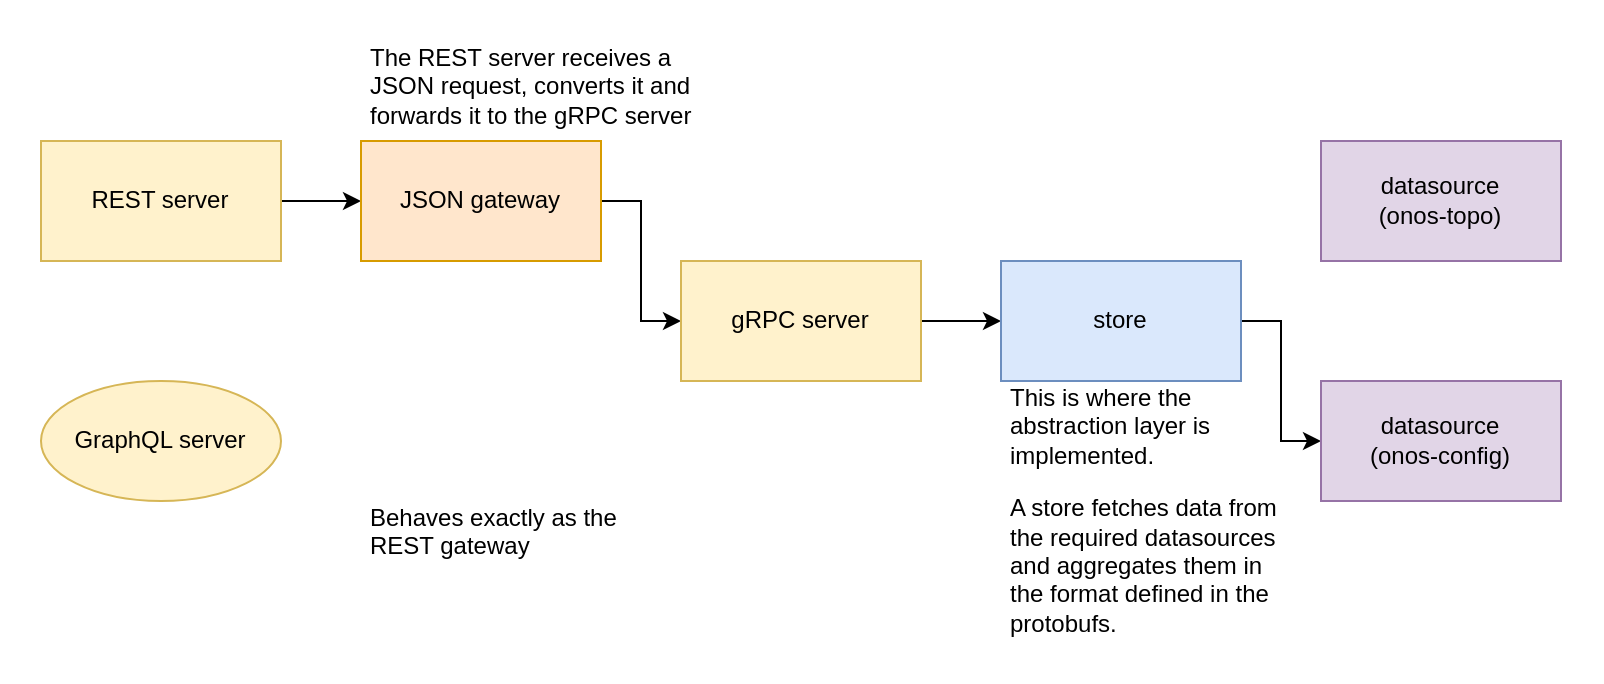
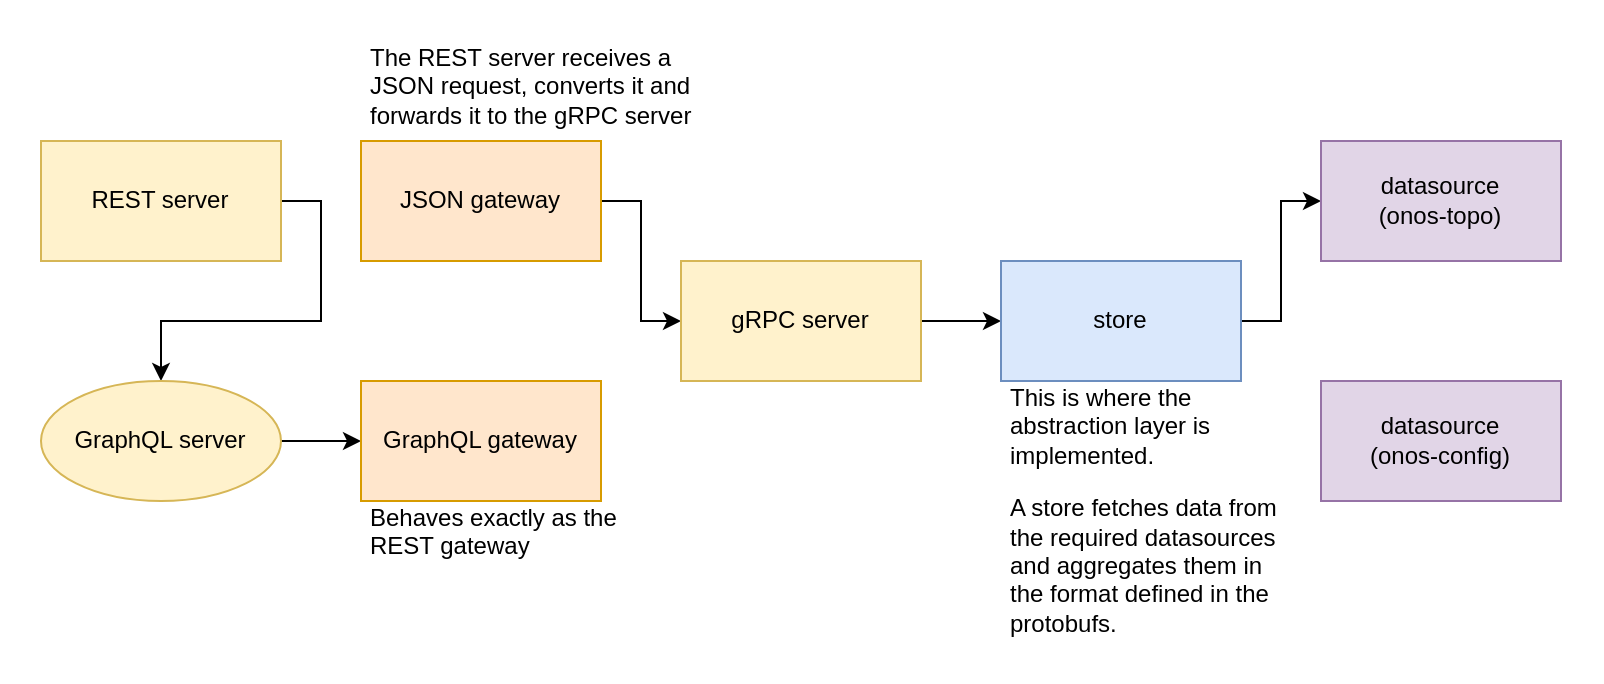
  <mxCell id="0" />
  <mxCell id="1" parent="0" />
- <mxCell id="2" style="edgeStyle=orthogonalEdgeStyle;rounded=0;orthogonalLoop=1;jettySize=auto;html=1;exitX=1;exitY=0.5;exitDx=0;exitDy=0;entryX=0;entryY=0.5;entryDx=0;entryDy=0;" edge="1" parent="1" source="3" target="7"><mxGeometry relative="1" as="geometry" /></mxCell>
+ <mxCell id="2" style="edgeStyle=orthogonalEdgeStyle;rounded=0;orthogonalLoop=1;jettySize=auto;html=1;exitX=1;exitY=0.5;exitDx=0;exitDy=0;" edge="1" parent="1" source="3" target="5"><mxGeometry relative="1" as="geometry" /></mxCell>
  <mxCell id="3" value="REST server" style="rounded=0;whiteSpace=wrap;html=1;fillColor=#fff2cc;strokeColor=#d6b656;" vertex="1" parent="1"><mxGeometry x="20" y="70" width="120" height="60" as="geometry" /></mxCell>
+ <mxCell id="4" style="edgeStyle=orthogonalEdgeStyle;rounded=0;orthogonalLoop=1;jettySize=auto;html=1;exitX=1;exitY=0.5;exitDx=0;exitDy=0;entryX=0;entryY=0.5;entryDx=0;entryDy=0;" edge="1" parent="1" source="5" target="8"><mxGeometry relative="1" as="geometry" /></mxCell>
  <mxCell id="5" value="GraphQL server" style="ellipse;whiteSpace=wrap;html=1;fillColor=#fff2cc;strokeColor=#d6b656;" vertex="1" parent="1"><mxGeometry x="20" y="190" width="120" height="60" as="geometry" /></mxCell>
  <mxCell id="6" style="edgeStyle=orthogonalEdgeStyle;rounded=0;orthogonalLoop=1;jettySize=auto;html=1;exitX=1;exitY=0.5;exitDx=0;exitDy=0;" edge="1" parent="1" source="7"><mxGeometry relative="1" as="geometry"><mxPoint x="340" y="160" as="targetPoint" /><Array as="points"><mxPoint x="320" y="100" /><mxPoint x="320" y="160" /></Array></mxGeometry></mxCell>
  <mxCell id="7" value="JSON gateway" style="rounded=0;whiteSpace=wrap;html=1;fillColor=#ffe6cc;strokeColor=#d79b00;" vertex="1" parent="1"><mxGeometry x="180" y="70" width="120" height="60" as="geometry" /></mxCell>
+ <mxCell id="8" value="GraphQL gateway" style="rounded=0;whiteSpace=wrap;html=1;fillColor=#ffe6cc;strokeColor=#d79b00;" vertex="1" parent="1"><mxGeometry x="180" y="190" width="120" height="60" as="geometry" /></mxCell>
  <mxCell id="9" value="" style="edgeStyle=orthogonalEdgeStyle;rounded=0;orthogonalLoop=1;jettySize=auto;html=1;" edge="1" parent="1" source="10" target="12"><mxGeometry relative="1" as="geometry" /></mxCell>
  <mxCell id="10" value="gRPC server" style="rounded=0;whiteSpace=wrap;html=1;fillColor=#fff2cc;strokeColor=#d6b656;" vertex="1" parent="1"><mxGeometry x="340" y="130" width="120" height="60" as="geometry" /></mxCell>
- <mxCell id="11" style="edgeStyle=orthogonalEdgeStyle;rounded=0;orthogonalLoop=1;jettySize=auto;html=1;exitX=1;exitY=0.5;exitDx=0;exitDy=0;entryX=0;entryY=0.5;entryDx=0;entryDy=0;" edge="1" parent="1" source="12" target="14"><mxGeometry relative="1" as="geometry" /></mxCell>
+ <mxCell id="11" style="edgeStyle=orthogonalEdgeStyle;rounded=0;orthogonalLoop=1;jettySize=auto;html=1;exitX=1;exitY=0.5;exitDx=0;exitDy=0;" edge="1" parent="1" source="12" target="13"><mxGeometry relative="1" as="geometry" /></mxCell>
  <mxCell id="12" value="store" style="rounded=0;whiteSpace=wrap;html=1;fillColor=#dae8fc;strokeColor=#6c8ebf;" vertex="1" parent="1"><mxGeometry x="500" y="130" width="120" height="60" as="geometry" /></mxCell>
  <mxCell id="13" value="datasource&lt;br&gt;(onos-topo)" style="rounded=0;whiteSpace=wrap;html=1;fillColor=#e1d5e7;strokeColor=#9673a6;" vertex="1" parent="1"><mxGeometry x="660" y="70" width="120" height="60" as="geometry" /></mxCell>
  <mxCell id="14" value="datasource&lt;br&gt;(onos-config)" style="rounded=0;whiteSpace=wrap;html=1;fillColor=#e1d5e7;strokeColor=#9673a6;" vertex="1" parent="1"><mxGeometry x="660" y="190" width="120" height="60" as="geometry" /></mxCell>
  <mxCell id="15" value="&lt;p&gt;&lt;span style=&quot;font-weight: normal&quot;&gt;&lt;font style=&quot;font-size: 12px ; line-height: 1&quot;&gt;The REST server receives a JSON request, converts it and forwards it to the gRPC server&lt;/font&gt;&lt;/span&gt;&lt;/p&gt;" style="text;html=1;strokeColor=none;fillColor=none;spacing=5;spacingTop=-20;whiteSpace=wrap;overflow=hidden;rounded=0;" vertex="1" parent="1"><mxGeometry x="180" y="20" width="190" height="50" as="geometry" /></mxCell>
  <mxCell id="16" value="&lt;p&gt;Behaves exactly as the REST gateway&lt;/p&gt;" style="text;html=1;strokeColor=none;fillColor=none;spacing=5;spacingTop=-20;whiteSpace=wrap;overflow=hidden;rounded=0;" vertex="1" parent="1"><mxGeometry x="180" y="250" width="150" height="50" as="geometry" /></mxCell>
  <mxCell id="17" value="&lt;p&gt;This is where the abstraction layer is implemented.&lt;/p&gt;&lt;p&gt;A store fetches data from the required datasources and aggregates them in the format defined in the protobufs.&lt;/p&gt;" style="text;html=1;strokeColor=none;fillColor=none;spacing=5;spacingTop=-20;whiteSpace=wrap;overflow=hidden;rounded=0;" vertex="1" parent="1"><mxGeometry x="500" y="190" width="150" height="130" as="geometry" /></mxCell>
